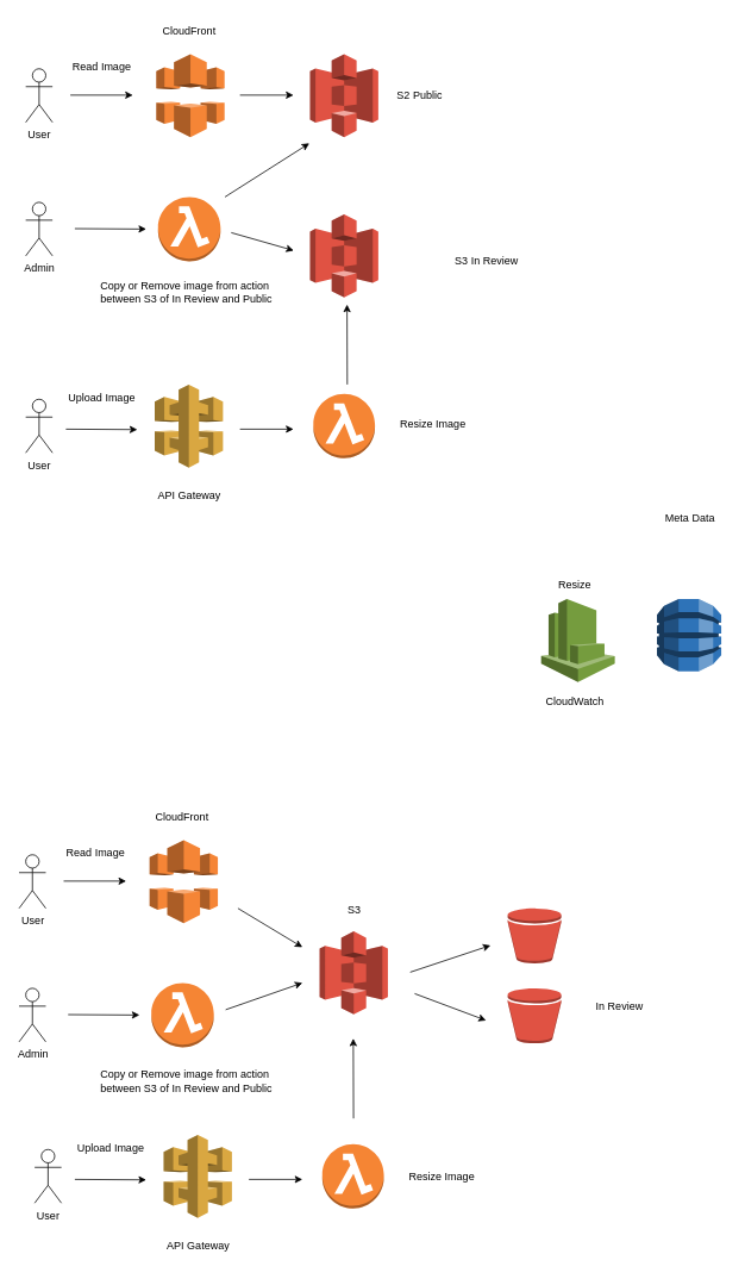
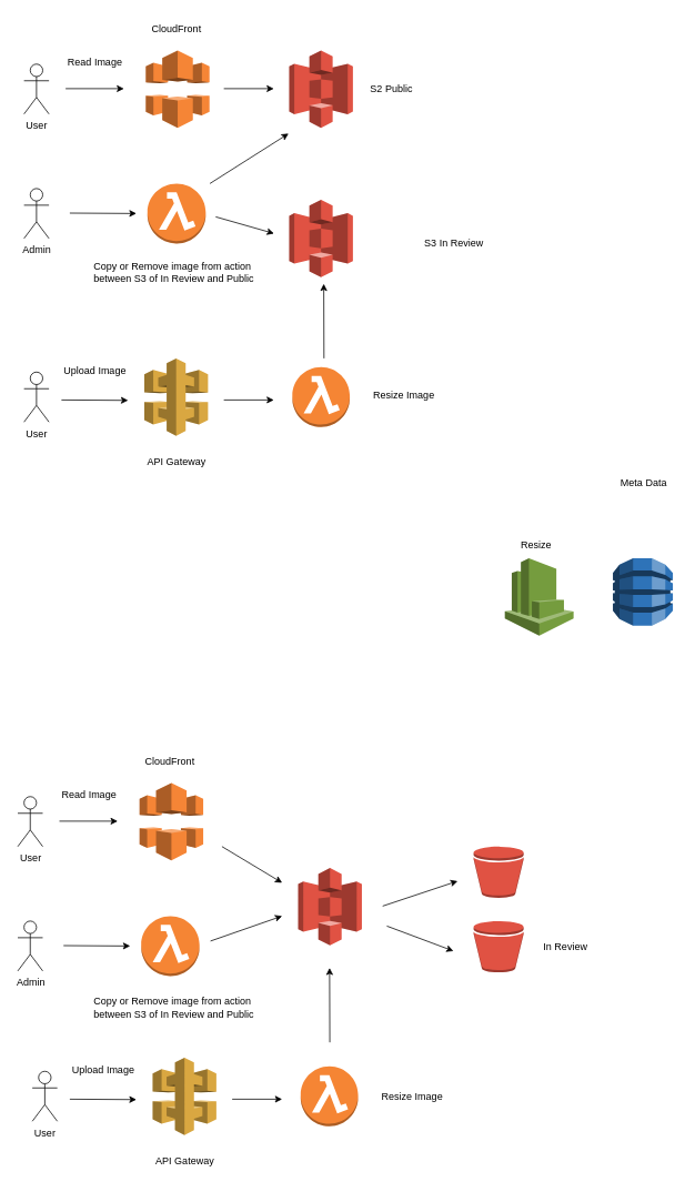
  <mxCell id="0" />
  <mxCell id="1" parent="0" />
  <mxCell id="2" value="" style="outlineConnect=0;dashed=0;verticalLabelPosition=bottom;verticalAlign=top;align=center;html=1;shape=mxgraph.aws3.lambda_function;fillColor=#F58534;gradientColor=none;" parent="1" vertex="1"><mxGeometry x="350.25" y="440.5" width="69" height="72" as="geometry" /></mxCell>
  <mxCell id="3" value="" style="outlineConnect=0;dashed=0;verticalLabelPosition=bottom;verticalAlign=top;align=center;html=1;shape=mxgraph.aws3.cloudfront;fillColor=#F58536;gradientColor=none;" parent="1" vertex="1"><mxGeometry x="174.25" y="60" width="76.5" height="93" as="geometry" /></mxCell>
  <mxCell id="4" value="" style="outlineConnect=0;dashed=0;verticalLabelPosition=bottom;verticalAlign=top;align=center;html=1;shape=mxgraph.aws3.s3;fillColor=#E05243;gradientColor=none;" parent="1" vertex="1"><mxGeometry x="346.5" y="239.5" width="76.5" height="93" as="geometry" /></mxCell>
  <mxCell id="5" value="Resize Image" style="text;html=1;align=center;verticalAlign=middle;resizable=0;points=[];autosize=1;strokeColor=none;fillColor=none;" parent="1" vertex="1"><mxGeometry x="433.75" y="460" width="100" height="30" as="geometry" /></mxCell>
  <mxCell id="6" value="Read Image" style="text;html=1;align=center;verticalAlign=middle;resizable=0;points=[];autosize=1;strokeColor=none;fillColor=none;" parent="1" vertex="1"><mxGeometry x="68" y="60" width="90" height="30" as="geometry" /></mxCell>
  <mxCell id="7" value="User" style="shape=umlActor;verticalLabelPosition=bottom;verticalAlign=top;html=1;outlineConnect=0;" parent="1" vertex="1"><mxGeometry x="28" y="446.5" width="30" height="60" as="geometry" /></mxCell>
  <mxCell id="8" value="CloudFront" style="text;html=1;align=center;verticalAlign=middle;resizable=0;points=[];autosize=1;strokeColor=none;fillColor=none;" parent="1" vertex="1"><mxGeometry x="170.75" y="20" width="80" height="30" as="geometry" /></mxCell>
  <mxCell id="9" value="S2 Public" style="text;html=1;align=center;verticalAlign=middle;resizable=0;points=[];autosize=1;strokeColor=none;fillColor=none;" parent="1" vertex="1"><mxGeometry x="433.75" y="91.5" width="70" height="30" as="geometry" /></mxCell>
  <mxCell id="10" value="" style="outlineConnect=0;dashed=0;verticalLabelPosition=bottom;verticalAlign=top;align=center;html=1;shape=mxgraph.aws3.api_gateway;fillColor=#D9A741;gradientColor=none;" parent="1" vertex="1"><mxGeometry x="172.5" y="430" width="76.5" height="93" as="geometry" /></mxCell>
  <mxCell id="11" value="API Gateway" style="text;html=1;align=center;verticalAlign=middle;resizable=0;points=[];autosize=1;strokeColor=none;fillColor=none;" parent="1" vertex="1"><mxGeometry x="165.75" y="540" width="90" height="30" as="geometry" /></mxCell>
  <mxCell id="12" value="Upload Image" style="text;html=1;align=center;verticalAlign=middle;resizable=0;points=[];autosize=1;strokeColor=none;fillColor=none;" parent="1" vertex="1"><mxGeometry x="63" y="430" width="100" height="30" as="geometry" /></mxCell>
  <mxCell id="13" value="" style="outlineConnect=0;dashed=0;verticalLabelPosition=bottom;verticalAlign=top;align=center;html=1;shape=mxgraph.aws3.cloudwatch;fillColor=#759C3E;gradientColor=none;" parent="1" vertex="1"><mxGeometry x="605.5" y="670" width="82.5" height="93" as="geometry" /></mxCell>
- <mxCell id="14" value="CloudWatch" style="text;html=1;align=center;verticalAlign=middle;resizable=0;points=[];autosize=1;strokeColor=none;fillColor=none;" parent="1" vertex="1"><mxGeometry x="598" y="770" width="90" height="30" as="geometry" /></mxCell>
  <mxCell id="15" value="Resize&lt;br&gt;" style="text;html=1;align=center;verticalAlign=middle;resizable=0;points=[];autosize=1;strokeColor=none;fillColor=none;" parent="1" vertex="1"><mxGeometry x="613" y="640" width="60" height="30" as="geometry" /></mxCell>
  <mxCell id="16" value="User" style="shape=umlActor;verticalLabelPosition=bottom;verticalAlign=top;html=1;outlineConnect=0;" parent="1" vertex="1"><mxGeometry x="28" y="76.5" width="30" height="60" as="geometry" /></mxCell>
  <mxCell id="17" value="" style="outlineConnect=0;dashed=0;verticalLabelPosition=bottom;verticalAlign=top;align=center;html=1;shape=mxgraph.aws3.dynamo_db;fillColor=#2E73B8;gradientColor=none;" parent="1" vertex="1"><mxGeometry x="735.25" y="670" width="72" height="81" as="geometry" /></mxCell>
  <mxCell id="18" value="Meta Data" style="text;html=1;align=center;verticalAlign=middle;resizable=0;points=[];autosize=1;strokeColor=none;fillColor=none;" parent="1" vertex="1"><mxGeometry x="731.75" y="565" width="80" height="30" as="geometry" /></mxCell>
  <mxCell id="19" value="" style="outlineConnect=0;dashed=0;verticalLabelPosition=bottom;verticalAlign=top;align=center;html=1;shape=mxgraph.aws3.s3;fillColor=#E05243;gradientColor=none;" vertex="1" parent="1"><mxGeometry x="346.5" y="60" width="76.5" height="93" as="geometry" /></mxCell>
  <mxCell id="20" value="S3 In Review" style="text;html=1;align=center;verticalAlign=middle;resizable=0;points=[];autosize=1;strokeColor=none;fillColor=none;" vertex="1" parent="1"><mxGeometry x="498.75" y="277" width="90" height="30" as="geometry" /></mxCell>
  <mxCell id="21" value="Admin" style="shape=umlActor;verticalLabelPosition=bottom;verticalAlign=top;html=1;outlineConnect=0;" vertex="1" parent="1"><mxGeometry x="28" y="226" width="30" height="60" as="geometry" /></mxCell>
  <mxCell id="22" value="" style="outlineConnect=0;dashed=0;verticalLabelPosition=bottom;verticalAlign=top;align=center;html=1;shape=mxgraph.aws3.lambda_function;fillColor=#F58534;gradientColor=none;" vertex="1" parent="1"><mxGeometry x="176.25" y="220" width="70" height="72" as="geometry" /></mxCell>
  <mxCell id="23" value="Copy or Remove image from action&lt;br&gt;&amp;nbsp;between S3 of In Review and Public" style="text;html=1;align=center;verticalAlign=middle;resizable=0;points=[];autosize=1;strokeColor=none;fillColor=none;" vertex="1" parent="1"><mxGeometry x="96.25" y="307" width="220" height="40" as="geometry" /></mxCell>
  <mxCell id="24" value="" style="edgeStyle=none;orthogonalLoop=1;jettySize=auto;html=1;rounded=0;" edge="1" parent="1"><mxGeometry width="100" relative="1" as="geometry"><mxPoint x="258.25" y="260" as="sourcePoint" /><mxPoint x="328.25" y="280" as="targetPoint" /><Array as="points" /></mxGeometry></mxCell>
  <mxCell id="25" value="" style="edgeStyle=none;orthogonalLoop=1;jettySize=auto;html=1;rounded=0;" edge="1" parent="1"><mxGeometry width="100" relative="1" as="geometry"><mxPoint x="268" y="106" as="sourcePoint" /><mxPoint x="328" y="106" as="targetPoint" /><Array as="points" /></mxGeometry></mxCell>
  <mxCell id="26" value="" style="edgeStyle=none;orthogonalLoop=1;jettySize=auto;html=1;rounded=0;" edge="1" parent="1"><mxGeometry width="100" relative="1" as="geometry"><mxPoint x="83" y="255.5" as="sourcePoint" /><mxPoint x="163" y="256" as="targetPoint" /><Array as="points" /></mxGeometry></mxCell>
  <mxCell id="27" value="" style="edgeStyle=none;orthogonalLoop=1;jettySize=auto;html=1;rounded=0;" edge="1" parent="1"><mxGeometry width="100" relative="1" as="geometry"><mxPoint x="78" y="106" as="sourcePoint" /><mxPoint x="148" y="106" as="targetPoint" /><Array as="points" /></mxGeometry></mxCell>
  <mxCell id="28" value="" style="edgeStyle=none;orthogonalLoop=1;jettySize=auto;html=1;rounded=0;" edge="1" parent="1"><mxGeometry width="100" relative="1" as="geometry"><mxPoint x="388.25" y="430" as="sourcePoint" /><mxPoint x="388" y="340.5" as="targetPoint" /><Array as="points" /></mxGeometry></mxCell>
  <mxCell id="29" value="" style="edgeStyle=none;orthogonalLoop=1;jettySize=auto;html=1;rounded=0;" edge="1" parent="1"><mxGeometry width="100" relative="1" as="geometry"><mxPoint x="268" y="480" as="sourcePoint" /><mxPoint x="328" y="480" as="targetPoint" /><Array as="points" /></mxGeometry></mxCell>
  <mxCell id="30" value="" style="edgeStyle=none;orthogonalLoop=1;jettySize=auto;html=1;rounded=0;" edge="1" parent="1"><mxGeometry width="100" relative="1" as="geometry"><mxPoint x="73" y="480" as="sourcePoint" /><mxPoint x="153" y="480.5" as="targetPoint" /><Array as="points" /></mxGeometry></mxCell>
  <mxCell id="31" value="" style="edgeStyle=none;orthogonalLoop=1;jettySize=auto;html=1;rounded=0;" edge="1" parent="1"><mxGeometry width="100" relative="1" as="geometry"><mxPoint x="251.25" y="220" as="sourcePoint" /><mxPoint x="345.75" y="160" as="targetPoint" /><Array as="points" /></mxGeometry></mxCell>
  <mxCell id="32" value="" style="outlineConnect=0;dashed=0;verticalLabelPosition=bottom;verticalAlign=top;align=center;html=1;shape=mxgraph.aws3.lambda_function;fillColor=#F58534;gradientColor=none;" vertex="1" parent="1"><mxGeometry x="360.25" y="1280.5" width="69" height="72" as="geometry" /></mxCell>
  <mxCell id="33" value="" style="outlineConnect=0;dashed=0;verticalLabelPosition=bottom;verticalAlign=top;align=center;html=1;shape=mxgraph.aws3.cloudfront;fillColor=#F58536;gradientColor=none;" vertex="1" parent="1"><mxGeometry x="166.75" y="940" width="76.5" height="93" as="geometry" /></mxCell>
  <mxCell id="34" value="" style="outlineConnect=0;dashed=0;verticalLabelPosition=bottom;verticalAlign=top;align=center;html=1;shape=mxgraph.aws3.s3;fillColor=#E05243;gradientColor=none;" vertex="1" parent="1"><mxGeometry x="357.25" y="1042.25" width="76.5" height="93" as="geometry" /></mxCell>
  <mxCell id="35" value="Resize Image" style="text;html=1;align=center;verticalAlign=middle;resizable=0;points=[];autosize=1;strokeColor=none;fillColor=none;" vertex="1" parent="1"><mxGeometry x="443.75" y="1301.5" width="100" height="30" as="geometry" /></mxCell>
  <mxCell id="36" value="Read Image" style="text;html=1;align=center;verticalAlign=middle;resizable=0;points=[];autosize=1;strokeColor=none;fillColor=none;" vertex="1" parent="1"><mxGeometry x="60.5" y="940" width="90" height="30" as="geometry" /></mxCell>
  <mxCell id="37" value="User" style="shape=umlActor;verticalLabelPosition=bottom;verticalAlign=top;html=1;outlineConnect=0;" vertex="1" parent="1"><mxGeometry x="38" y="1286.5" width="30" height="60" as="geometry" /></mxCell>
  <mxCell id="38" value="CloudFront" style="text;html=1;align=center;verticalAlign=middle;resizable=0;points=[];autosize=1;strokeColor=none;fillColor=none;" vertex="1" parent="1"><mxGeometry x="163.25" y="900" width="80" height="30" as="geometry" /></mxCell>
  <mxCell id="39" value="" style="outlineConnect=0;dashed=0;verticalLabelPosition=bottom;verticalAlign=top;align=center;html=1;shape=mxgraph.aws3.api_gateway;fillColor=#D9A741;gradientColor=none;" vertex="1" parent="1"><mxGeometry x="182.5" y="1270" width="76.5" height="93" as="geometry" /></mxCell>
  <mxCell id="40" value="API Gateway" style="text;html=1;align=center;verticalAlign=middle;resizable=0;points=[];autosize=1;strokeColor=none;fillColor=none;" vertex="1" parent="1"><mxGeometry x="175.75" y="1380" width="90" height="30" as="geometry" /></mxCell>
  <mxCell id="41" value="Upload Image" style="text;html=1;align=center;verticalAlign=middle;resizable=0;points=[];autosize=1;strokeColor=none;fillColor=none;" vertex="1" parent="1"><mxGeometry x="73" y="1270" width="100" height="30" as="geometry" /></mxCell>
  <mxCell id="42" value="User" style="shape=umlActor;verticalLabelPosition=bottom;verticalAlign=top;html=1;outlineConnect=0;" vertex="1" parent="1"><mxGeometry x="20.5" y="956.5" width="30" height="60" as="geometry" /></mxCell>
- <mxCell id="43" value="S3" style="text;html=1;align=center;verticalAlign=middle;resizable=0;points=[];autosize=1;strokeColor=none;fillColor=none;" vertex="1" parent="1"><mxGeometry x="375.5" y="1003" width="40" height="30" as="geometry" /></mxCell>
  <mxCell id="44" value="Admin" style="shape=umlActor;verticalLabelPosition=bottom;verticalAlign=top;html=1;outlineConnect=0;" vertex="1" parent="1"><mxGeometry x="20.5" y="1106" width="30" height="60" as="geometry" /></mxCell>
  <mxCell id="45" value="" style="outlineConnect=0;dashed=0;verticalLabelPosition=bottom;verticalAlign=top;align=center;html=1;shape=mxgraph.aws3.lambda_function;fillColor=#F58534;gradientColor=none;" vertex="1" parent="1"><mxGeometry x="168.75" y="1100" width="70" height="72" as="geometry" /></mxCell>
  <mxCell id="46" value="" style="edgeStyle=none;orthogonalLoop=1;jettySize=auto;html=1;rounded=0;" edge="1" parent="1"><mxGeometry width="100" relative="1" as="geometry"><mxPoint x="265.75" y="1016.5" as="sourcePoint" /><mxPoint x="338" y="1060" as="targetPoint" /><Array as="points" /></mxGeometry></mxCell>
  <mxCell id="47" value="" style="edgeStyle=none;orthogonalLoop=1;jettySize=auto;html=1;rounded=0;" edge="1" parent="1"><mxGeometry width="100" relative="1" as="geometry"><mxPoint x="75.5" y="1135.5" as="sourcePoint" /><mxPoint x="155.5" y="1136" as="targetPoint" /><Array as="points" /></mxGeometry></mxCell>
  <mxCell id="48" value="" style="edgeStyle=none;orthogonalLoop=1;jettySize=auto;html=1;rounded=0;" edge="1" parent="1"><mxGeometry width="100" relative="1" as="geometry"><mxPoint x="70.5" y="986" as="sourcePoint" /><mxPoint x="140.5" y="986" as="targetPoint" /><Array as="points" /></mxGeometry></mxCell>
  <mxCell id="49" value="" style="edgeStyle=none;orthogonalLoop=1;jettySize=auto;html=1;rounded=0;" edge="1" parent="1"><mxGeometry width="100" relative="1" as="geometry"><mxPoint x="395.25" y="1251.75" as="sourcePoint" /><mxPoint x="395" y="1162.25" as="targetPoint" /><Array as="points" /></mxGeometry></mxCell>
  <mxCell id="50" value="" style="edgeStyle=none;orthogonalLoop=1;jettySize=auto;html=1;rounded=0;" edge="1" parent="1"><mxGeometry width="100" relative="1" as="geometry"><mxPoint x="278" y="1320" as="sourcePoint" /><mxPoint x="338" y="1320" as="targetPoint" /><Array as="points" /></mxGeometry></mxCell>
  <mxCell id="51" value="" style="edgeStyle=none;orthogonalLoop=1;jettySize=auto;html=1;rounded=0;" edge="1" parent="1"><mxGeometry width="100" relative="1" as="geometry"><mxPoint x="83" y="1320" as="sourcePoint" /><mxPoint x="163" y="1320.5" as="targetPoint" /><Array as="points" /></mxGeometry></mxCell>
  <mxCell id="52" value="" style="edgeStyle=none;orthogonalLoop=1;jettySize=auto;html=1;rounded=0;" edge="1" parent="1"><mxGeometry width="100" relative="1" as="geometry"><mxPoint x="252" y="1130" as="sourcePoint" /><mxPoint x="338" y="1100" as="targetPoint" /><Array as="points" /></mxGeometry></mxCell>
  <mxCell id="53" value="" style="outlineConnect=0;dashed=0;verticalLabelPosition=bottom;verticalAlign=top;align=center;html=1;shape=mxgraph.aws3.bucket;fillColor=#E05243;gradientColor=none;" vertex="1" parent="1"><mxGeometry x="568" y="1016.5" width="60" height="61.5" as="geometry" /></mxCell>
  <mxCell id="54" value="" style="edgeStyle=none;orthogonalLoop=1;jettySize=auto;html=1;rounded=0;" edge="1" parent="1"><mxGeometry width="100" relative="1" as="geometry"><mxPoint x="458.75" y="1088" as="sourcePoint" /><mxPoint x="548.75" y="1058" as="targetPoint" /><Array as="points" /></mxGeometry></mxCell>
- <mxCell id="55" value="In Review" style="text;html=1;align=center;verticalAlign=middle;resizable=0;points=[];autosize=1;strokeColor=none;fillColor=none;" vertex="1" parent="1"><mxGeometry x="653" y="1111.75" width="80" height="30" as="geometry" /></mxCell>
+ <mxCell id="55" value="In Review" style="text;html=1;align=center;verticalAlign=middle;resizable=0;points=[];autosize=1;strokeColor=none;fillColor=none;" vertex="1" parent="1"><mxGeometry x="638" y="1121.75" width="80" height="30" as="geometry" /></mxCell>
  <mxCell id="56" value="" style="outlineConnect=0;dashed=0;verticalLabelPosition=bottom;verticalAlign=top;align=center;html=1;shape=mxgraph.aws3.bucket;fillColor=#E05243;gradientColor=none;" vertex="1" parent="1"><mxGeometry x="568" y="1106" width="60" height="61.5" as="geometry" /></mxCell>
  <mxCell id="57" value="" style="edgeStyle=none;orthogonalLoop=1;jettySize=auto;html=1;rounded=0;" edge="1" parent="1"><mxGeometry width="100" relative="1" as="geometry"><mxPoint x="463.75" y="1112" as="sourcePoint" /><mxPoint x="543.75" y="1142" as="targetPoint" /><Array as="points" /></mxGeometry></mxCell>
  <mxCell id="58" value="Copy or Remove image from action&lt;br&gt;&amp;nbsp;between S3 of In Review and Public" style="text;html=1;align=center;verticalAlign=middle;resizable=0;points=[];autosize=1;strokeColor=none;fillColor=none;" vertex="1" parent="1"><mxGeometry x="96.25" y="1190" width="220" height="40" as="geometry" /></mxCell>
